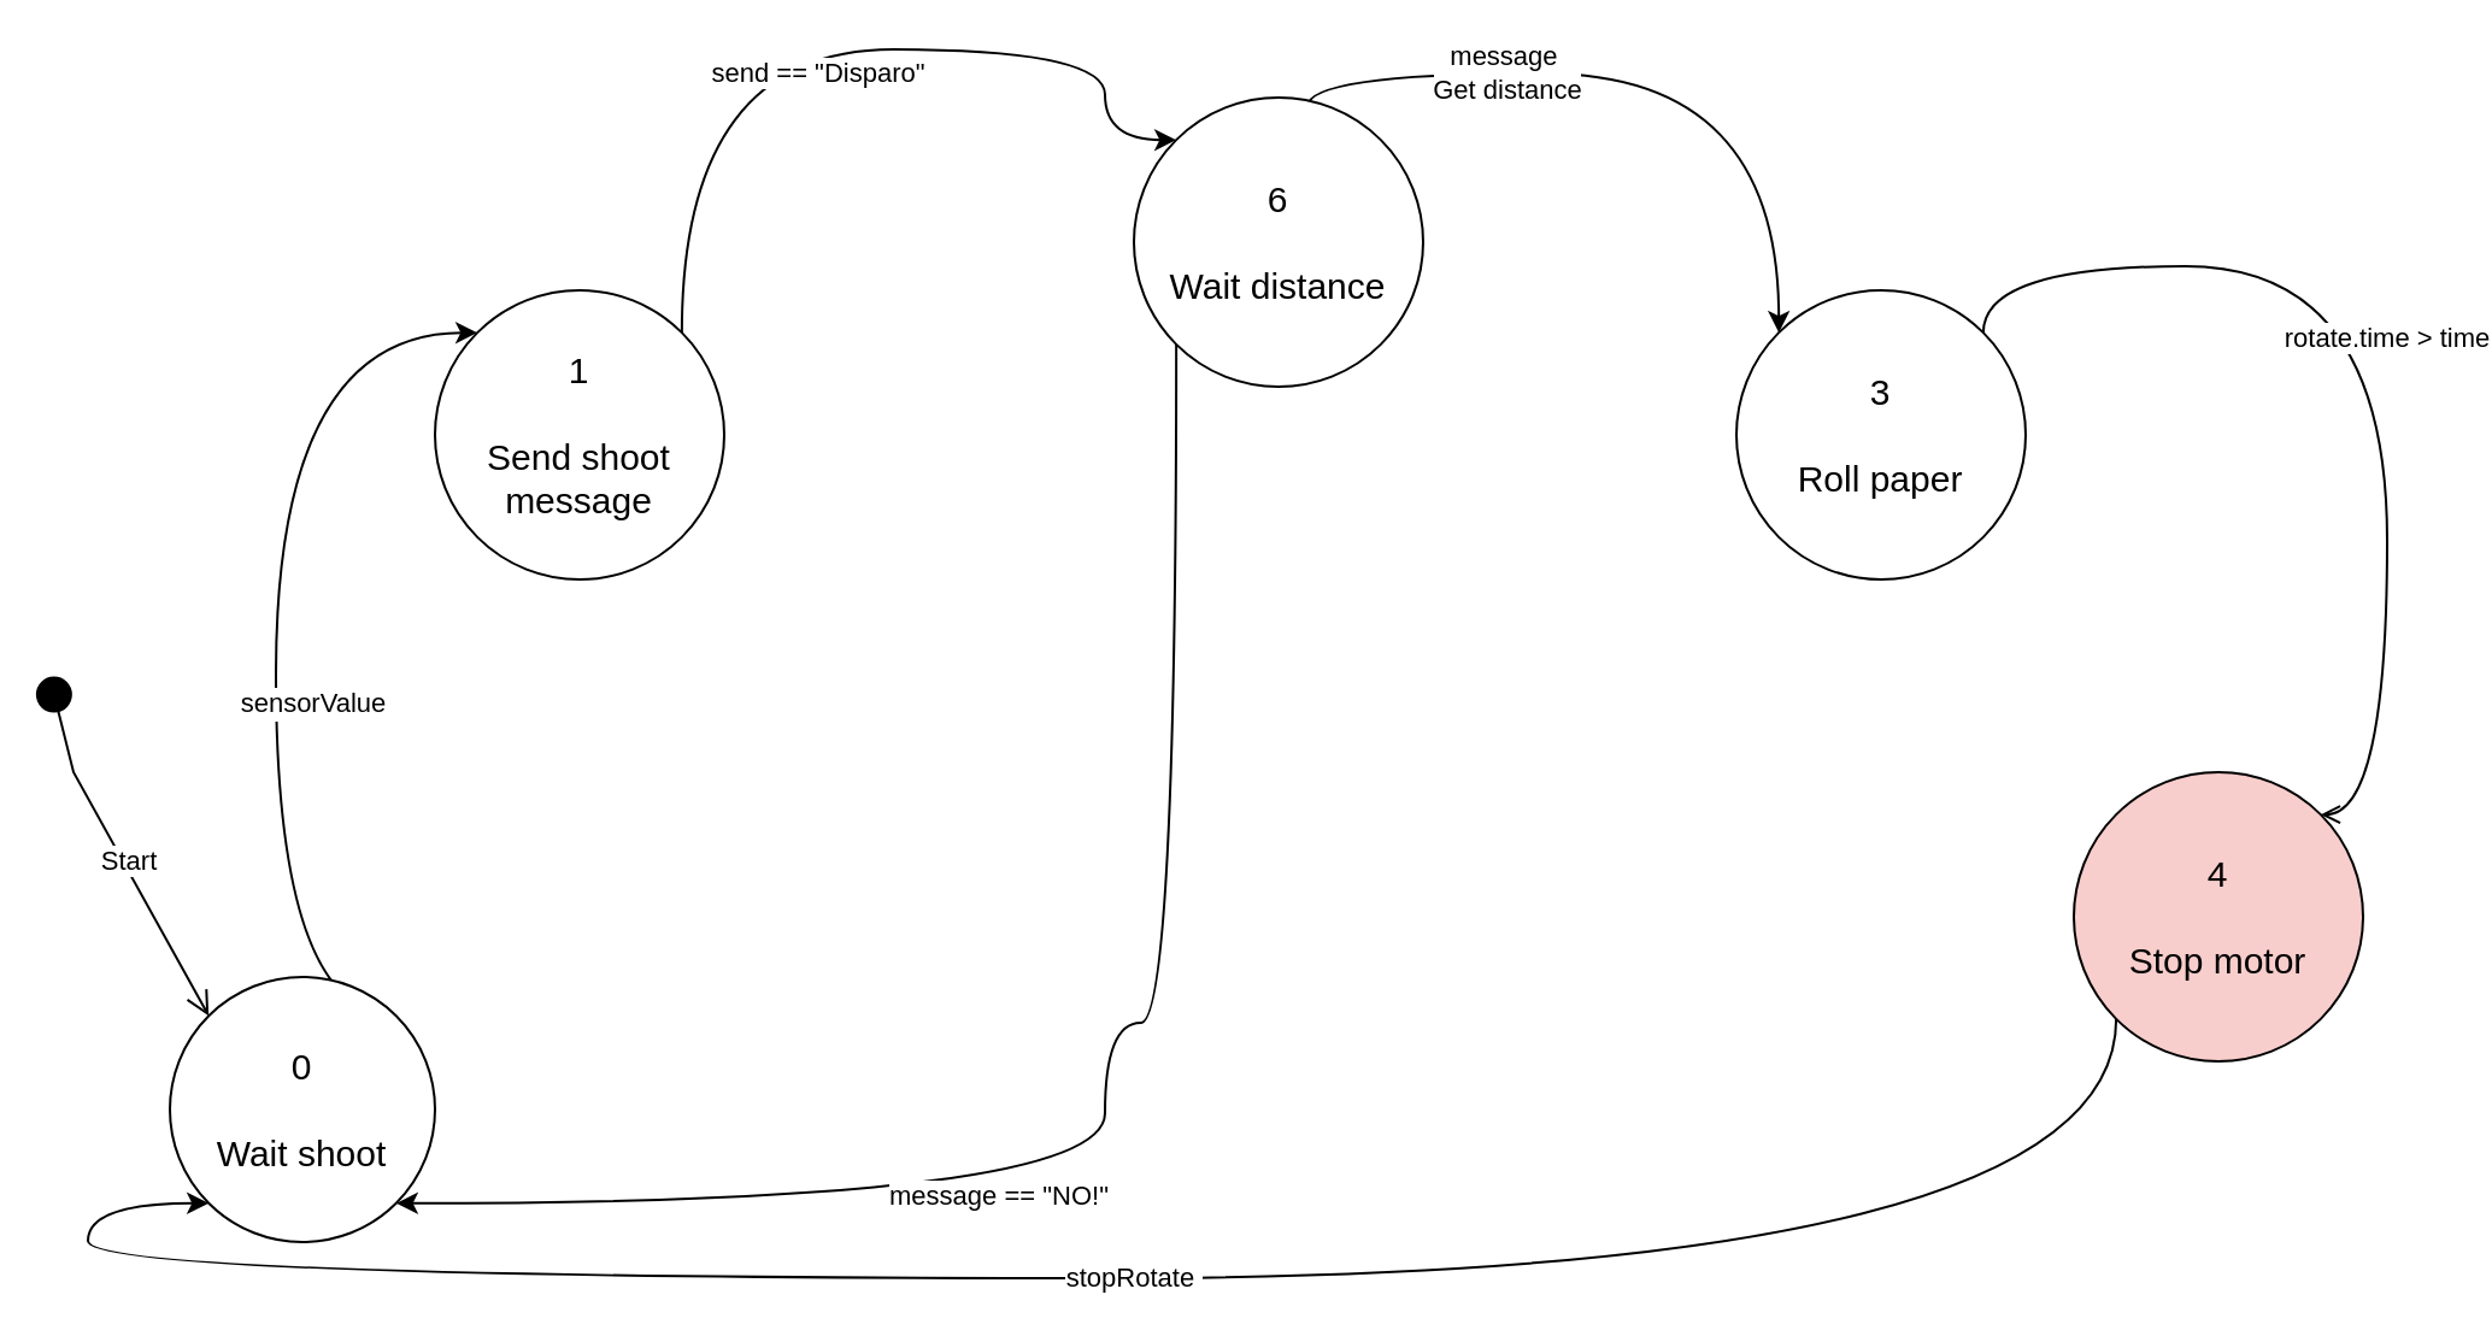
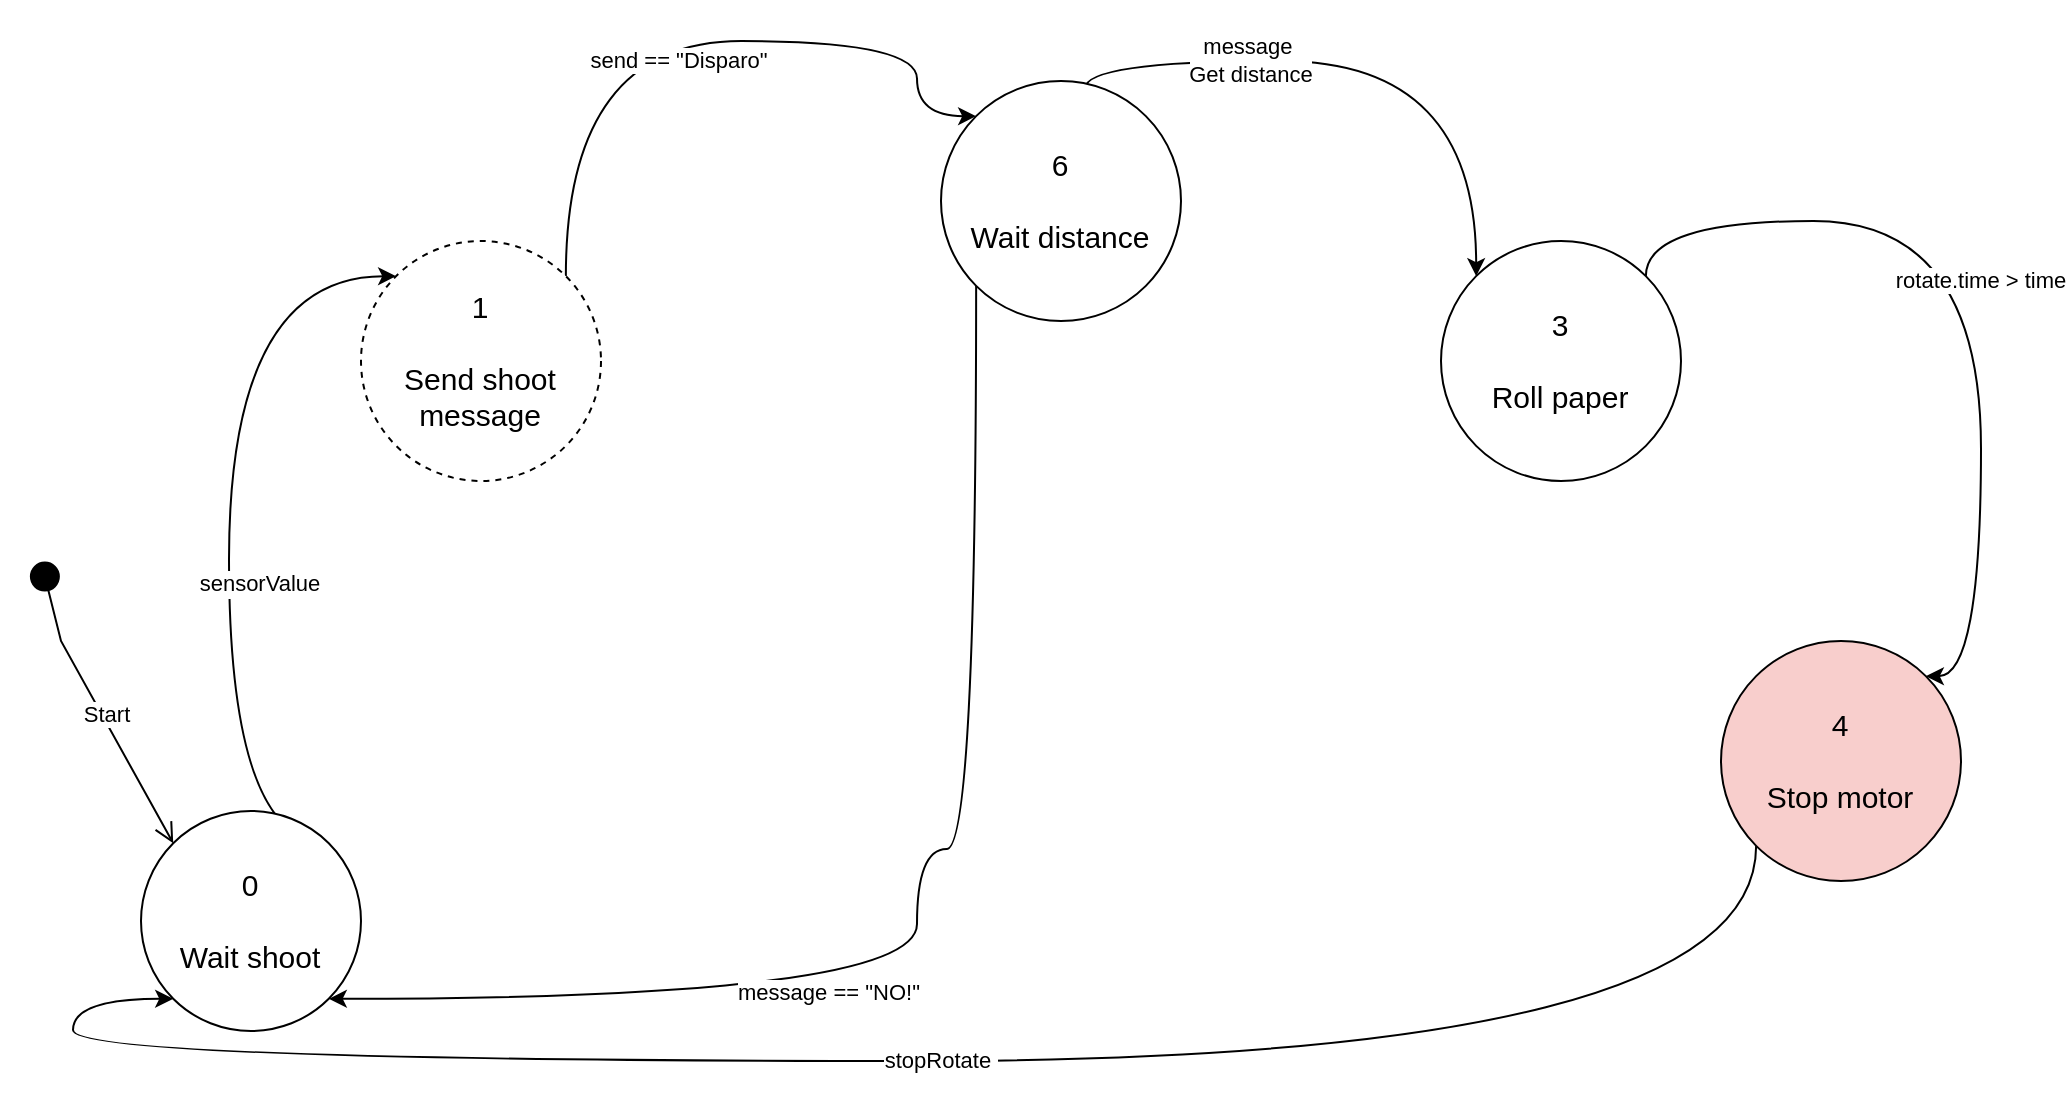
  <mxCell id="0" />
  <mxCell id="1" parent="0" />
  <mxCell id="2" value="sensorValue" style="edgeStyle=orthogonalEdgeStyle;rounded=0;orthogonalLoop=1;jettySize=auto;exitX=1;exitY=0;exitDx=0;exitDy=0;entryX=0;entryY=0;entryDx=0;entryDy=0;curved=1;" parent="1" source="3" target="5" edge="1"><mxGeometry x="-0.137" y="-16" relative="1" as="geometry"><Array as="points"><mxPoint x="114" y="138" /></Array><mxPoint as="offset" /></mxGeometry></mxCell>
  <mxCell id="3" value="&lt;font style=&quot;font-size: 15px;&quot;&gt;0&lt;br&gt;&lt;br&gt;Wait shoot&lt;br&gt;&lt;/font&gt;" style="ellipse;whiteSpace=wrap;html=1;aspect=fixed;" parent="1" vertex="1"><mxGeometry x="70" y="405" width="110" height="110" as="geometry" /></mxCell>
  <mxCell id="4" value="send == &quot;Disparo&quot;" style="edgeStyle=orthogonalEdgeStyle;rounded=0;orthogonalLoop=1;jettySize=auto;html=1;exitX=1;exitY=0;exitDx=0;exitDy=0;entryX=0;entryY=0;entryDx=0;entryDy=0;curved=1;" parent="1" source="5" target="8" edge="1"><mxGeometry x="-0.036" y="-10" relative="1" as="geometry"><Array as="points"><mxPoint x="282" y="20" /><mxPoint x="458" y="20" /></Array><mxPoint as="offset" /></mxGeometry></mxCell>
- <mxCell id="5" value="&lt;font style=&quot;font-size: 15px;&quot;&gt;1&lt;br&gt;&lt;br&gt;Send shoot message&lt;br&gt;&lt;/font&gt;" style="ellipse;whiteSpace=wrap;html=1;aspect=fixed;" parent="1" vertex="1"><mxGeometry x="180" y="120" width="120" height="120" as="geometry" /></mxCell>
+ <mxCell id="5" value="&lt;font style=&quot;font-size: 15px;&quot;&gt;1&lt;br&gt;&lt;br&gt;Send shoot message&lt;br&gt;&lt;/font&gt;" style="ellipse;whiteSpace=wrap;html=1;aspect=fixed;dashed=1;" parent="1" vertex="1"><mxGeometry x="180" y="120" width="120" height="120" as="geometry" /></mxCell>
  <mxCell id="6" value="message&amp;nbsp;&lt;br&gt;Get distance" style="edgeStyle=orthogonalEdgeStyle;rounded=0;orthogonalLoop=1;jettySize=auto;html=1;exitX=1;exitY=0;exitDx=0;exitDy=0;entryX=0;entryY=0;entryDx=0;entryDy=0;curved=1;" parent="1" source="8" target="10" edge="1"><mxGeometry x="-0.218" relative="1" as="geometry"><Array as="points"><mxPoint x="542" y="30" /><mxPoint x="738" y="30" /></Array><mxPoint as="offset" /></mxGeometry></mxCell>
  <mxCell id="7" value="message == &quot;NO!&quot;" style="edgeStyle=orthogonalEdgeStyle;rounded=0;orthogonalLoop=1;jettySize=auto;html=1;exitX=0;exitY=1;exitDx=0;exitDy=0;entryX=1;entryY=1;entryDx=0;entryDy=0;curved=1;" parent="1" source="8" target="3" edge="1"><mxGeometry x="0.127" y="-44" relative="1" as="geometry"><Array as="points"><mxPoint x="458" y="424" /></Array><mxPoint as="offset" /></mxGeometry></mxCell>
  <mxCell id="8" value="&lt;font style=&quot;font-size: 15px;&quot;&gt;6&lt;br&gt;&lt;br&gt;Wait distance&lt;br&gt;&lt;/font&gt;" style="ellipse;whiteSpace=wrap;html=1;aspect=fixed;" parent="1" vertex="1"><mxGeometry x="470" y="40" width="120" height="120" as="geometry" /></mxCell>
- <mxCell id="9" value="rotate.time &amp;gt; time" style="edgeStyle=orthogonalEdgeStyle;rounded=0;orthogonalLoop=1;jettySize=auto;html=1;exitX=1;exitY=0;exitDx=0;exitDy=0;entryX=1;entryY=0;entryDx=0;entryDy=0;curved=1;endArrow=open;" parent="1" source="10" target="12" edge="1"><mxGeometry relative="1" as="geometry"><Array as="points"><mxPoint x="822" y="110" /><mxPoint x="990" y="110" /><mxPoint x="990" y="338" /></Array></mxGeometry></mxCell>
+ <mxCell id="9" value="rotate.time &amp;gt; time" style="edgeStyle=orthogonalEdgeStyle;rounded=0;orthogonalLoop=1;jettySize=auto;html=1;exitX=1;exitY=0;exitDx=0;exitDy=0;entryX=1;entryY=0;entryDx=0;entryDy=0;curved=1;" parent="1" source="10" target="12" edge="1"><mxGeometry relative="1" as="geometry"><Array as="points"><mxPoint x="822" y="110" /><mxPoint x="990" y="110" /><mxPoint x="990" y="338" /></Array></mxGeometry></mxCell>
  <mxCell id="10" value="&lt;font style=&quot;font-size: 15px;&quot;&gt;3&lt;br&gt;&lt;br&gt;Roll paper&lt;br&gt;&lt;/font&gt;" style="ellipse;whiteSpace=wrap;html=1;aspect=fixed;" parent="1" vertex="1"><mxGeometry x="720" y="120" width="120" height="120" as="geometry" /></mxCell>
  <mxCell id="11" value="stopRotate&amp;nbsp;" style="edgeStyle=orthogonalEdgeStyle;rounded=0;orthogonalLoop=1;jettySize=auto;html=1;exitX=0;exitY=1;exitDx=0;exitDy=0;entryX=0;entryY=1;entryDx=0;entryDy=0;curved=1;" parent="1" source="12" target="3" edge="1"><mxGeometry relative="1" as="geometry"><Array as="points"><mxPoint x="878" y="530" /><mxPoint x="36" y="530" /></Array></mxGeometry></mxCell>
  <mxCell id="12" value="&lt;font style=&quot;font-size: 15px;&quot;&gt;4&lt;br&gt;&lt;br&gt;Stop motor&lt;br&gt;&lt;/font&gt;" style="ellipse;whiteSpace=wrap;html=1;aspect=fixed;fillColor=#f8cecc;" parent="1" vertex="1"><mxGeometry x="860" y="320" width="120" height="120" as="geometry" /></mxCell>
  <mxCell id="13" value="Start" style="html=1;verticalAlign=bottom;startArrow=circle;startFill=1;endArrow=open;startSize=6;endSize=8;elbow=vertical;rounded=0;entryX=0;entryY=0;entryDx=0;entryDy=0;" edge="1" parent="1" target="3"><mxGeometry x="0.187" y="-2" width="80" relative="1" as="geometry"><mxPoint x="20" y="280" as="sourcePoint" /><mxPoint x="80" y="280" as="targetPoint" /><Array as="points"><mxPoint x="30" y="320" /></Array><mxPoint as="offset" /></mxGeometry></mxCell>
